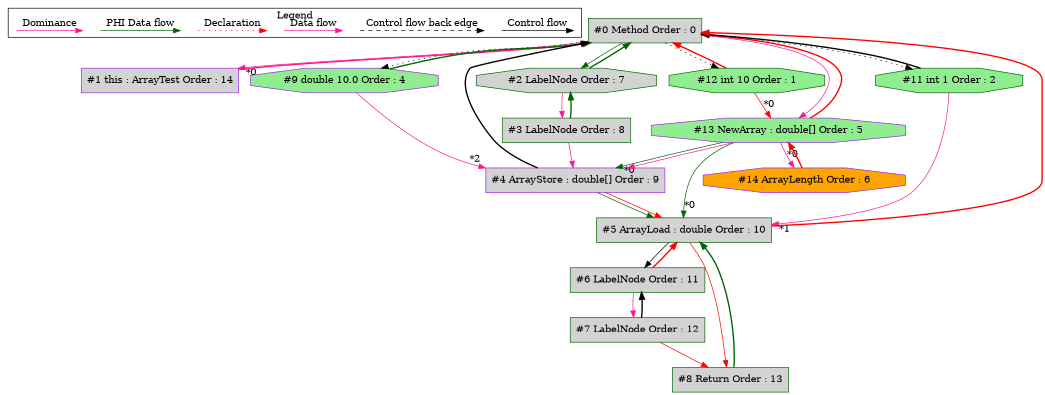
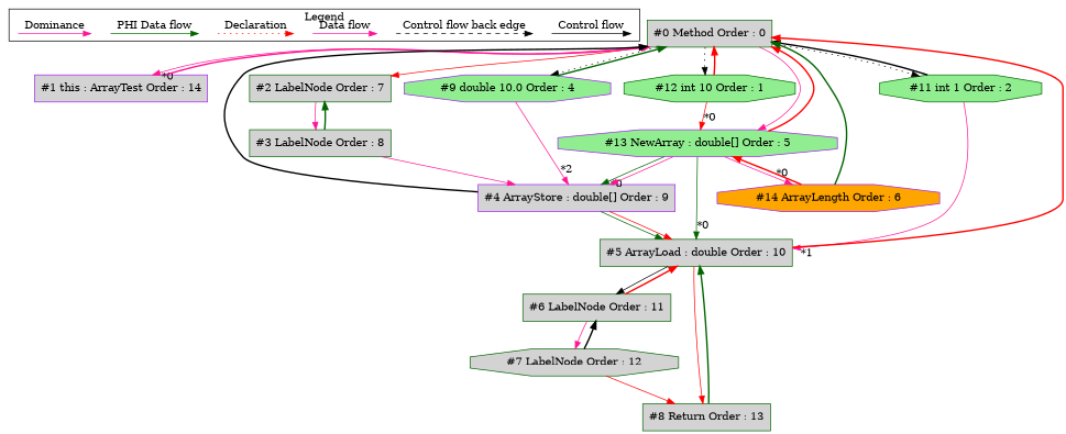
  digraph {
    ordering=in
    node [shape=point style=filled]
    edge [color=deeppink]
    c0 [style=invis]
    c1 [style=invis]
    c2 [style=invis]
    c3 [style=invis]
    d0 [style=invis]
    d1 [style=invis]
    d2 [style=invis]
    d3 [style=invis]
    d4 [style=invis]
    d5 [style=invis]
    d6 [style=invis]
    d7 [style=invis]
    n13 [color=darkgreen fillcolor=lightgrey label="#0 Method Order : 0" shape=box]
    n14 [color=purple fillcolor=lightgrey label="#1 this : ArrayTest Order : 14" shape=box]
-   n15 [color=darkgreen fillcolor=lightgrey label="#2 LabelNode Order : 7" shape=octagon]
+   n15 [color=darkgreen fillcolor=lightgrey label="#2 LabelNode Order : 7" shape=box]
    n16 [color=purple fillcolor=lightgreen label="#13 NewArray : double[] Order : 5" shape=octagon]
    n17 [color=purple fillcolor=lightgreen label="#9 double 10.0 Order : 4" shape=octagon]
    n18 [color=darkgreen fillcolor=lightgreen label="#11 int 1 Order : 2" shape=octagon]
    n19 [color=darkgreen fillcolor=lightgreen label="#12 int 10 Order : 1" shape=octagon]
    n20 [color=darkgreen fillcolor=lightgrey label="#3 LabelNode Order : 8" shape=box]
    n21 [color=purple fillcolor=lightgrey label="#4 ArrayStore : double[] Order : 9" shape=box]
    n22 [color=darkgreen fillcolor=lightgrey label="#5 ArrayLoad : double Order : 10" shape=box]
    n23 [color=purple fillcolor=orange label="#14 ArrayLength Order : 6" shape=octagon]
    n24 [color=darkgreen fillcolor=lightgrey label="#6 LabelNode Order : 11" shape=box]
    n25 [color=darkgreen fillcolor=lightgrey label="#8 Return Order : 13" shape=box]
-   n26 [color=darkgreen fillcolor=lightgrey label="#7 LabelNode Order : 12" shape=box]
+   n26 [color=darkgreen fillcolor=lightgrey label="#7 LabelNode Order : 12" shape=octagon]
    subgraph cluster_1 {
      label=Legend
      subgraph sub_2 {
        label=Legend
        rank=same
        c0
        c1
        c2
        c3
        d0
        d1
        d2
        d3
        d4
        d5
        d6
        d7
      }
    }
    c0 -> c1 [color=black label="Control flow" style=solid]
    c2 -> c3 [color=black label="Control flow back edge" style=dashed]
    d0 -> d1 [label="Data flow"]
    d2 -> d3 [color=red label=Declaration style=dotted]
    d4 -> d5 [color=darkgreen label="PHI Data flow"]
    d6 -> d7 [label=Dominance]
    n13 -> n14 [headlabel="*0" labeldistance=2]
-   n13 -> n15 [color=darkgreen fontcolor=red labeldistance=2]
+   n13 -> n15 [color=red fontcolor=red labeldistance=2]
    n13 -> n16
    n13 -> n17 [color=black style=dotted]
    n13 -> n18 [color=black style=dotted]
    n13 -> n19 [color=black style=dotted]
    n14 -> n13 [dir=forward penwidth=2]
-   n15 -> n13 [color=darkgreen dir=forward penwidth=2]
+   n23 -> n13 [color=darkgreen dir=forward penwidth=2]
    n15 -> n20 [fontcolor=red labeldistance=2]
    n16 -> n13 [color=red dir=forward penwidth=2]
    n16 -> n21 [color=darkgreen headlabel="*0" labeldistance=2]
    n16 -> n21
    n16 -> n22 [color=darkgreen headlabel="*0" labeldistance=2]
    n16 -> n23 [headlabel="*0" labeldistance=2]
    n17 -> n13 [color=darkgreen dir=forward penwidth=2]
    n17 -> n21 [headlabel="*2" labeldistance=2]
    n18 -> n13 [color=black dir=forward penwidth=2]
    n18 -> n22 [headlabel="*1" labeldistance=2]
    n19 -> n13 [color=red dir=forward penwidth=2]
    n19 -> n16 [color=red headlabel="*0" labeldistance=2]
    n20 -> n15 [color=darkgreen dir=forward penwidth=2]
    n20 -> n21 [fontcolor=red labeldistance=2]
    n21 -> n13 [color=black dir=forward penwidth=2]
    n21 -> n22 [color=darkgreen]
    n21 -> n22 [color=red fontcolor=red labeldistance=2]
    n22 -> n13 [color=red dir=forward penwidth=2]
    n22 -> n24 [color=black fontcolor=red labeldistance=2]
    n22 -> n25 [color=red]
    n23 -> n16 [color=red dir=forward penwidth=2]
    n24 -> n22 [color=red dir=forward penwidth=2]
    n24 -> n26 [fontcolor=red labeldistance=2]
    n25 -> n22 [color=darkgreen dir=forward penwidth=2]
    n26 -> n24 [color=black dir=forward penwidth=2]
    n26 -> n25 [color=red fontcolor=red labeldistance=2]
  }
